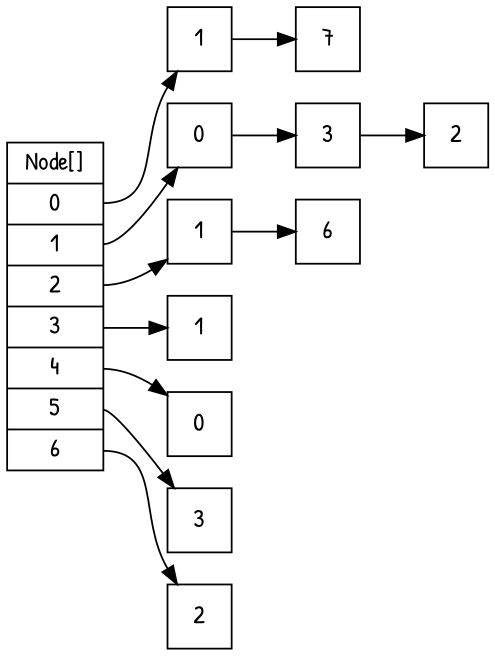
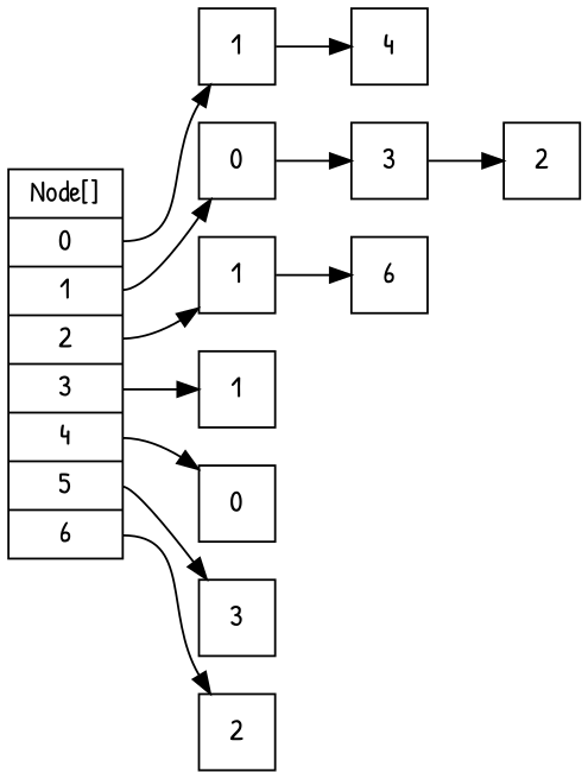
  digraph {
    fontname="Patrick Hand"
    rankdir=LR
    node [fontname="Patrick Hand" shape=square]
    edge [fontname="Patrick Hand"]
    n1 [label="Node[] |<0> 0 | <1> 1 |<2> 2 | <3> 3 |<4> 4 |<5> 5 |<6> 6" shape=record]
    n2 [label=0]
    n3 [label=1]
    n4 [label=2]
    n5 [label=3]
    n6 [label=1]
    1
    0
    6
-   4 [label=7]
+   4
    3
    2
    n1 -> n2 [tailport=4]
    n1 -> n3 [tailport=2]
    n1 -> n4 [tailport=6]
    n1 -> n5 [tailport=5]
    n1 -> n6 [tailport=3]
    n1 -> 1 [tailport=0]
    n1 -> 0 [tailport=1]
    n3 -> 6
    1 -> 4
    0 -> 3
    3 -> 2
  }
